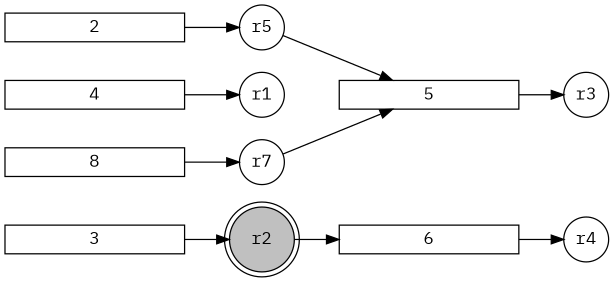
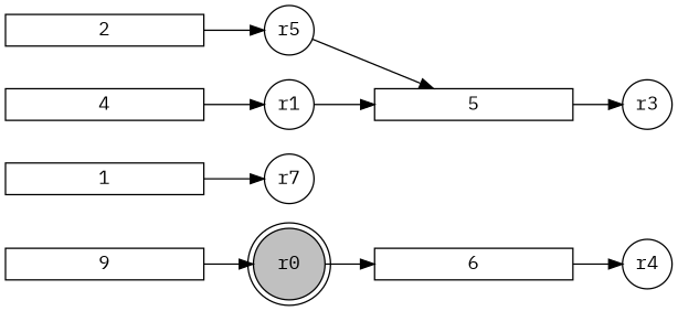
  digraph {
    fontname="IBM Plex Mono"
    rankdir=LR
    node [fontname="IBM Plex Mono" shape=rect]
    edge [fontname="IBM Plex Mono"]
    r4 [fixedsize=2 shape=circle]
    r3 [fixedsize=2 shape=circle]
    r5 [fixedsize=2 shape=circle]
    r1 [fixedsize=2 shape=circle]
    n5 [fixedsize=2 label=r7 shape=circle]
-   r0 [color=black fillcolor=gray fixedsize=2 shape=doublecircle style=filled label=r2]
+   r0 [color=black fillcolor=gray fixedsize=2 shape=doublecircle style=filled]
    n7 [forcelabels=false height=0.2 label=6 width=2]
-   1 [forcelabels=false height=0.2 width=2 label=8]
+   1 [forcelabels=false height=0.2 width=2]
    2 [forcelabels=false height=0.2 width=2]
-   3 [forcelabels=false height=0.2 width=2]
+   3 [forcelabels=false height=0.2 width=2 label=9]
    4 [forcelabels=false height=0.2 width=2]
    5 [forcelabels=false height=0.2 width=2]
    subgraph sub_1 {
      r4
      r3
      r5
      r1
      n5
    }
    subgraph sub_2 {
      r0
    }
    subgraph sub_3 {
      n7
      1
      2
      3
      4
      5
    }
    r5 -> 5
-   n5 -> 5
+   r1 -> 5
    r0 -> n7
    n7 -> r4
    1 -> n5
    2 -> r5
    3 -> r0
    4 -> r1
    5 -> r3
  }
